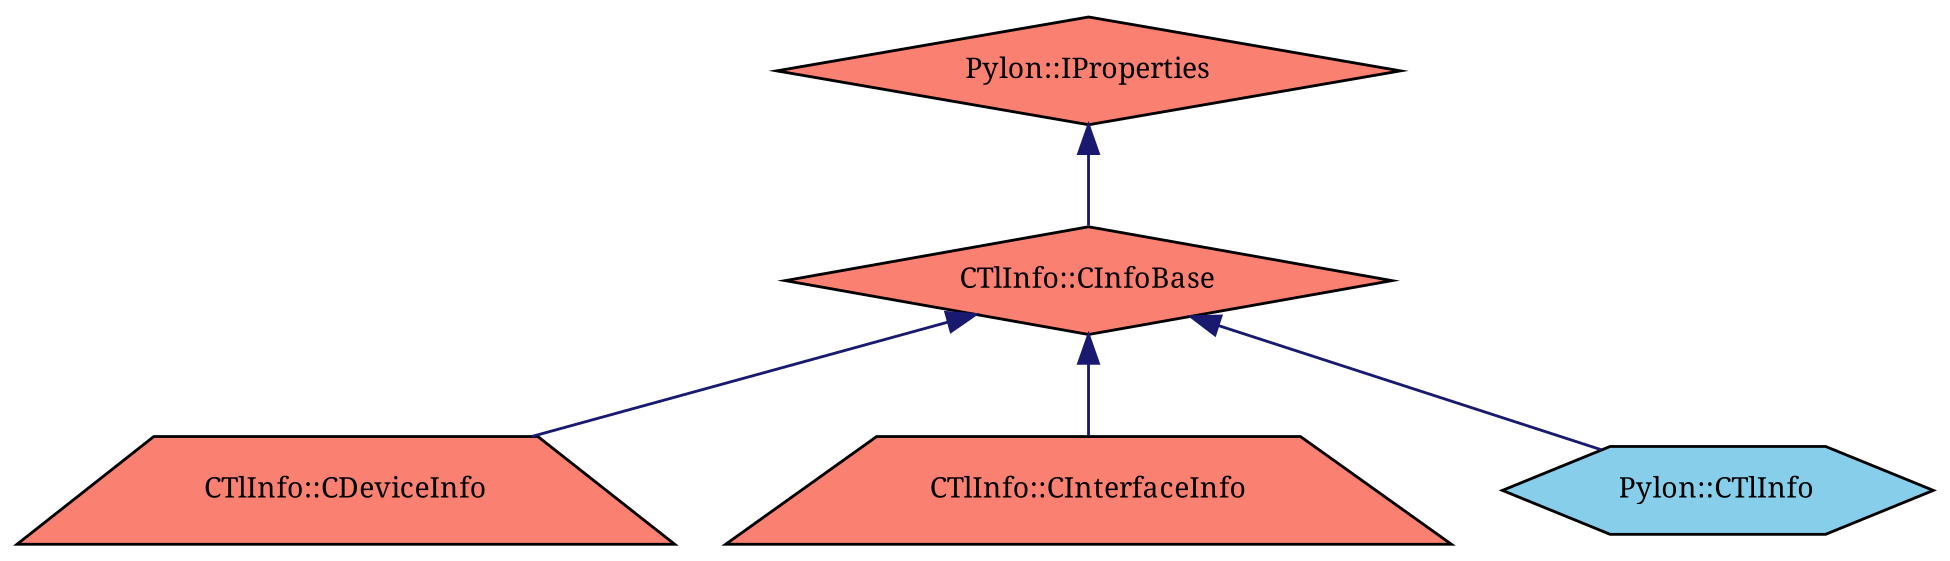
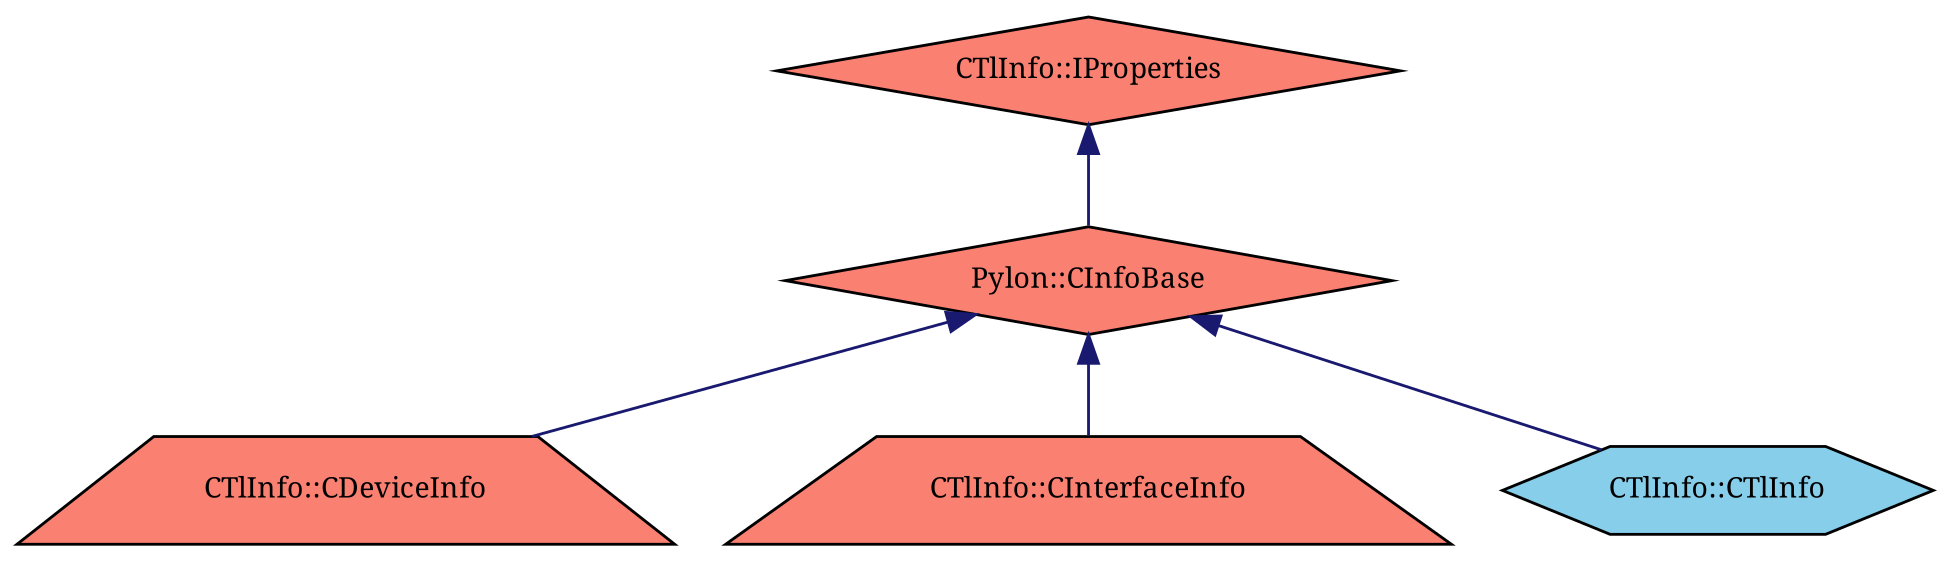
  digraph {
    fontname="Noto Serif"
    node [color=black fillcolor=salmon fontname="Noto Serif" fontsize=10 shape=diamond style=filled]
    edge [color=midnightblue dir=back fontname="Noto Serif" fontsize=10 labelfontname=Helvetica labelfontsize=10 style=solid]
-   n1 [fontcolor=black height=0.2 label="Pylon::IProperties" width=0.4]
-   n2 [height=0.2 label="CTlInfo::CInfoBase" width=0.4]
+   n1 [fontcolor=black height=0.2 label="CTlInfo::IProperties" width=0.4]
+   n2 [height=0.2 label="Pylon::CInfoBase" width=0.4]
    n3 [height=0.2 label="CTlInfo::CDeviceInfo" shape=trapezium width=0.4]
    n4 [height=0.2 label="CTlInfo::CInterfaceInfo" shape=trapezium width=0.4]
-   n5 [fillcolor=skyblue height=0.2 label="Pylon::CTlInfo" shape=hexagon width=0.4]
+   n5 [fillcolor=skyblue height=0.2 label="CTlInfo::CTlInfo" shape=hexagon width=0.4]
    n1 -> n2
    n2 -> n3
    n2 -> n4
    n2 -> n5
  }
